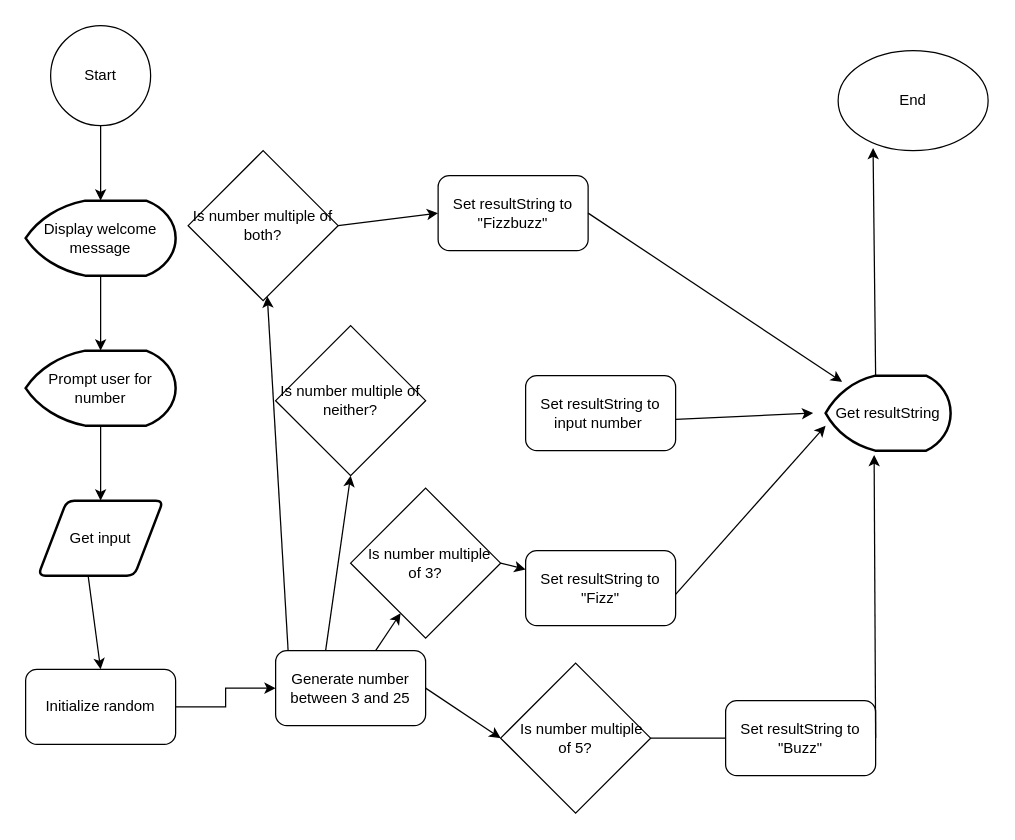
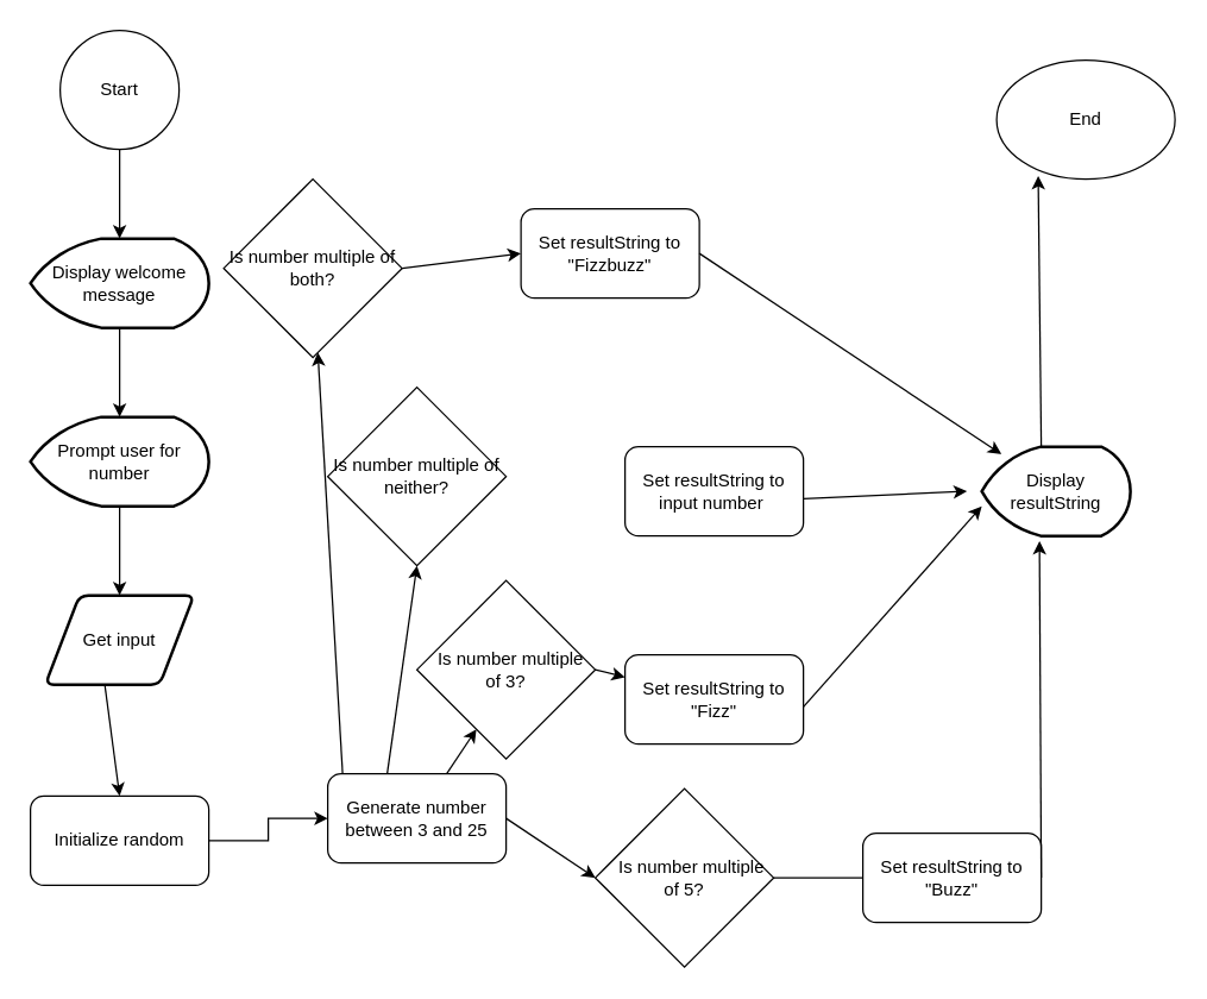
  <mxCell id="0" />
  <mxCell id="1" parent="0" />
  <mxCell id="2" value="Start" style="ellipse;whiteSpace=wrap;html=1;aspect=fixed;" vertex="1" parent="1"><mxGeometry x="40" y="20" width="80" height="80" as="geometry" /></mxCell>
  <mxCell id="3" value="End" style="ellipse;whiteSpace=wrap;html=1;" vertex="1" parent="1"><mxGeometry x="670" y="40" width="120" height="80" as="geometry" /></mxCell>
  <mxCell id="4" value="Display welcome message" style="strokeWidth=2;html=1;shape=mxgraph.flowchart.display;whiteSpace=wrap;" vertex="1" parent="1"><mxGeometry x="20" y="160" width="120" height="60" as="geometry" /></mxCell>
  <mxCell id="5" value="Prompt user for number" style="strokeWidth=2;html=1;shape=mxgraph.flowchart.display;whiteSpace=wrap;" vertex="1" parent="1"><mxGeometry x="20" y="280" width="120" height="60" as="geometry" /></mxCell>
  <mxCell id="6" value="Get input" style="shape=parallelogram;html=1;strokeWidth=2;perimeter=parallelogramPerimeter;whiteSpace=wrap;rounded=1;arcSize=12;size=0.23;" vertex="1" parent="1"><mxGeometry x="30" y="400" width="100" height="60" as="geometry" /></mxCell>
  <mxCell id="7" value="" style="edgeStyle=orthogonalEdgeStyle;rounded=0;orthogonalLoop=1;jettySize=auto;html=1;" edge="1" parent="1" source="8" target="9"><mxGeometry relative="1" as="geometry" /></mxCell>
  <mxCell id="8" value="Initialize random" style="rounded=1;whiteSpace=wrap;html=1;" vertex="1" parent="1"><mxGeometry x="20" y="535" width="120" height="60" as="geometry" /></mxCell>
  <mxCell id="9" value="Generate number between 3 and 25" style="whiteSpace=wrap;html=1;rounded=1;" vertex="1" parent="1"><mxGeometry x="220" y="520" width="120" height="60" as="geometry" /></mxCell>
  <mxCell id="10" value="&amp;nbsp; Is number multiple of 3?" style="rhombus;whiteSpace=wrap;html=1;" vertex="1" parent="1"><mxGeometry x="280" y="390" width="120" height="120" as="geometry" /></mxCell>
  <mxCell id="11" value="&amp;nbsp; &amp;nbsp;Is number multiple of 5?" style="rhombus;whiteSpace=wrap;html=1;" vertex="1" parent="1"><mxGeometry x="400" y="530" width="120" height="120" as="geometry" /></mxCell>
  <mxCell id="12" value="Is number multiple of both?" style="rhombus;whiteSpace=wrap;html=1;" vertex="1" parent="1"><mxGeometry x="150" y="120" width="120" height="120" as="geometry" /></mxCell>
  <mxCell id="13" value="Is number multiple of neither?" style="rhombus;whiteSpace=wrap;html=1;" vertex="1" parent="1"><mxGeometry x="220" y="260" width="120" height="120" as="geometry" /></mxCell>
  <mxCell id="14" value="Set resultString to &quot;Fizz&quot;" style="rounded=1;whiteSpace=wrap;html=1;" vertex="1" parent="1"><mxGeometry x="420" y="440" width="120" height="60" as="geometry" /></mxCell>
  <mxCell id="15" value="Set resultString to input number&amp;nbsp;" style="rounded=1;whiteSpace=wrap;html=1;" vertex="1" parent="1"><mxGeometry x="420" y="300" width="120" height="60" as="geometry" /></mxCell>
  <mxCell id="16" value="Set resultString to &quot;Fizzbuzz&quot;" style="rounded=1;whiteSpace=wrap;html=1;" vertex="1" parent="1"><mxGeometry x="350" y="140" width="120" height="60" as="geometry" /></mxCell>
  <mxCell id="17" value="Set resultString to &quot;Buzz&quot;" style="rounded=1;whiteSpace=wrap;html=1;" vertex="1" parent="1"><mxGeometry x="580" y="560" width="120" height="60" as="geometry" /></mxCell>
  <mxCell id="18" value="" style="endArrow=none;html=1;rounded=0;entryX=0;entryY=0.5;entryDx=0;entryDy=0;" edge="1" parent="1" target="17"><mxGeometry width="50" height="50" relative="1" as="geometry"><mxPoint x="520" y="590" as="sourcePoint" /><mxPoint x="570" y="540" as="targetPoint" /></mxGeometry></mxCell>
- <mxCell id="19" value="Get resultString" style="strokeWidth=2;html=1;shape=mxgraph.flowchart.display;whiteSpace=wrap;" vertex="1" parent="1"><mxGeometry x="660" y="300" width="100" height="60" as="geometry" /></mxCell>
+ <mxCell id="19" value="Display resultString" style="strokeWidth=2;html=1;shape=mxgraph.flowchart.display;whiteSpace=wrap;" vertex="1" parent="1"><mxGeometry x="660" y="300" width="100" height="60" as="geometry" /></mxCell>
  <mxCell id="20" value="" style="endArrow=classic;html=1;rounded=0;entryX=0.388;entryY=1.057;entryDx=0;entryDy=0;entryPerimeter=0;" edge="1" parent="1" target="19"><mxGeometry width="50" height="50" relative="1" as="geometry"><mxPoint x="700" y="590" as="sourcePoint" /><mxPoint x="750" y="540" as="targetPoint" /></mxGeometry></mxCell>
  <mxCell id="21" value="" style="endArrow=classic;html=1;rounded=0;" edge="1" parent="1"><mxGeometry width="50" height="50" relative="1" as="geometry"><mxPoint x="540" y="475" as="sourcePoint" /><mxPoint x="660" y="340" as="targetPoint" /></mxGeometry></mxCell>
  <mxCell id="22" value="" style="endArrow=classic;html=1;rounded=0;" edge="1" parent="1"><mxGeometry width="50" height="50" relative="1" as="geometry"><mxPoint x="540" y="335" as="sourcePoint" /><mxPoint x="650" y="330" as="targetPoint" /></mxGeometry></mxCell>
  <mxCell id="23" value="" style="endArrow=classic;html=1;rounded=0;entryX=0.132;entryY=0.083;entryDx=0;entryDy=0;entryPerimeter=0;" edge="1" parent="1" target="19"><mxGeometry width="50" height="50" relative="1" as="geometry"><mxPoint x="470" y="170" as="sourcePoint" /><mxPoint x="520" y="120" as="targetPoint" /></mxGeometry></mxCell>
  <mxCell id="24" value="" style="endArrow=classic;html=1;rounded=0;entryX=0;entryY=0.5;entryDx=0;entryDy=0;" edge="1" parent="1" target="16"><mxGeometry width="50" height="50" relative="1" as="geometry"><mxPoint x="270" y="180" as="sourcePoint" /><mxPoint x="320" y="130" as="targetPoint" /></mxGeometry></mxCell>
  <mxCell id="25" value="" style="endArrow=classic;html=1;rounded=0;entryX=0.5;entryY=0;entryDx=0;entryDy=0;entryPerimeter=0;" edge="1" parent="1" target="4"><mxGeometry width="50" height="50" relative="1" as="geometry"><mxPoint x="80" y="100" as="sourcePoint" /><mxPoint x="130" y="50" as="targetPoint" /></mxGeometry></mxCell>
  <mxCell id="26" value="" style="endArrow=classic;html=1;rounded=0;entryX=0.5;entryY=0;entryDx=0;entryDy=0;entryPerimeter=0;" edge="1" parent="1" target="5"><mxGeometry width="50" height="50" relative="1" as="geometry"><mxPoint x="80" y="220" as="sourcePoint" /><mxPoint x="130" y="170" as="targetPoint" /></mxGeometry></mxCell>
  <mxCell id="27" value="" style="endArrow=classic;html=1;rounded=0;entryX=0.5;entryY=0;entryDx=0;entryDy=0;" edge="1" parent="1" target="6"><mxGeometry width="50" height="50" relative="1" as="geometry"><mxPoint x="80" y="340" as="sourcePoint" /><mxPoint x="130" y="290" as="targetPoint" /></mxGeometry></mxCell>
  <mxCell id="28" value="" style="endArrow=classic;html=1;rounded=0;entryX=0.5;entryY=0;entryDx=0;entryDy=0;" edge="1" parent="1" target="8"><mxGeometry width="50" height="50" relative="1" as="geometry"><mxPoint x="70" y="460" as="sourcePoint" /><mxPoint x="120" y="410" as="targetPoint" /></mxGeometry></mxCell>
  <mxCell id="29" value="" style="endArrow=classic;html=1;rounded=0;" edge="1" parent="1" target="12"><mxGeometry width="50" height="50" relative="1" as="geometry"><mxPoint x="230" y="520" as="sourcePoint" /><mxPoint x="280" y="470" as="targetPoint" /></mxGeometry></mxCell>
  <mxCell id="30" value="" style="endArrow=classic;html=1;rounded=0;" edge="1" parent="1"><mxGeometry width="50" height="50" relative="1" as="geometry"><mxPoint x="300" y="520" as="sourcePoint" /><mxPoint x="320" y="490" as="targetPoint" /></mxGeometry></mxCell>
  <mxCell id="31" value="" style="endArrow=classic;html=1;rounded=0;entryX=0;entryY=0.5;entryDx=0;entryDy=0;" edge="1" parent="1" target="11"><mxGeometry width="50" height="50" relative="1" as="geometry"><mxPoint x="340" y="550" as="sourcePoint" /><mxPoint x="390" y="500" as="targetPoint" /></mxGeometry></mxCell>
  <mxCell id="32" value="" style="endArrow=classic;html=1;rounded=0;entryX=0;entryY=0.25;entryDx=0;entryDy=0;" edge="1" parent="1" target="14"><mxGeometry width="50" height="50" relative="1" as="geometry"><mxPoint x="400" y="450" as="sourcePoint" /><mxPoint x="450" y="400" as="targetPoint" /></mxGeometry></mxCell>
  <mxCell id="33" value="" style="endArrow=classic;html=1;rounded=0;entryX=0.5;entryY=1;entryDx=0;entryDy=0;" edge="1" parent="1" target="13"><mxGeometry width="50" height="50" relative="1" as="geometry"><mxPoint x="260" y="520" as="sourcePoint" /><mxPoint x="310" y="470" as="targetPoint" /></mxGeometry></mxCell>
  <mxCell id="34" value="" style="endArrow=classic;html=1;rounded=0;entryX=0.233;entryY=0.973;entryDx=0;entryDy=0;entryPerimeter=0;" edge="1" parent="1" target="3"><mxGeometry width="50" height="50" relative="1" as="geometry"><mxPoint x="700" y="300" as="sourcePoint" /><mxPoint x="750" y="250" as="targetPoint" /></mxGeometry></mxCell>
